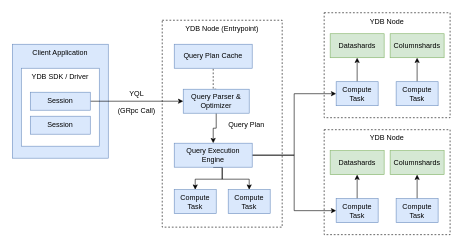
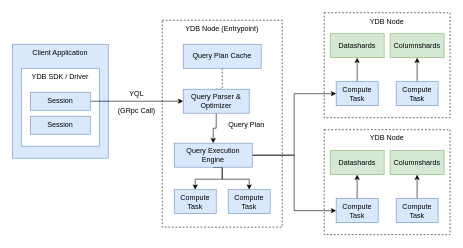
  <mxCell id="0" />
  <mxCell id="1" parent="0" />
  <mxCell id="2" value="YDB Node" style="dashed=1;rounded=0;whiteSpace=wrap;html=1;strokeColor=#000000;verticalAlign=top;" vertex="1" parent="1"><mxGeometry x="540" y="215.5" width="210" height="175" as="geometry" /></mxCell>
  <mxCell id="3" value="YDB Node" style="dashed=1;rounded=0;whiteSpace=wrap;html=1;strokeColor=#000000;verticalAlign=top;" vertex="1" parent="1"><mxGeometry x="540" y="20.5" width="210" height="175" as="geometry" /></mxCell>
  <mxCell id="4" value="YDB Node (Entrypoint)" style="dashed=1;rounded=0;whiteSpace=wrap;html=1;strokeColor=#000000;verticalAlign=top;" vertex="1" parent="1"><mxGeometry x="270" y="33" width="200" height="345" as="geometry" /></mxCell>
  <mxCell id="5" value="Client Application" style="rounded=0;whiteSpace=wrap;html=1;fillColor=#dae8fc;strokeColor=#6c8ebf;verticalAlign=top;" vertex="1" parent="1"><mxGeometry x="20" y="73" width="160" height="190" as="geometry" /></mxCell>
  <mxCell id="6" value="YDB SDK / Driver" style="rounded=0;whiteSpace=wrap;html=1;fillColor=#FFFFFF;strokeColor=#6c8ebf;verticalAlign=top;" vertex="1" parent="1"><mxGeometry x="35" y="113" width="130" height="130" as="geometry" /></mxCell>
  <mxCell id="7" style="edgeStyle=orthogonalEdgeStyle;rounded=0;orthogonalLoop=1;jettySize=auto;html=1;exitX=1;exitY=0.5;exitDx=0;exitDy=0;entryX=0;entryY=0.5;entryDx=0;entryDy=0;" edge="1" parent="1" source="8" target="12"><mxGeometry relative="1" as="geometry" /></mxCell>
  <mxCell id="8" value="Session" style="rounded=0;whiteSpace=wrap;html=1;fillColor=#dae8fc;strokeColor=#6c8ebf;" vertex="1" parent="1"><mxGeometry x="50" y="153" width="100" height="30" as="geometry" /></mxCell>
  <mxCell id="9" value="Session" style="rounded=0;whiteSpace=wrap;html=1;fillColor=#dae8fc;strokeColor=#6c8ebf;" vertex="1" parent="1"><mxGeometry x="50" y="193" width="100" height="30" as="geometry" /></mxCell>
  <mxCell id="10" style="edgeStyle=orthogonalEdgeStyle;rounded=0;orthogonalLoop=1;jettySize=auto;html=1;exitX=0.5;exitY=0;exitDx=0;exitDy=0;entryX=0.5;entryY=1;entryDx=0;entryDy=0;dashed=1;endArrow=none;startFill=0;" edge="1" parent="1" source="12" target="13"><mxGeometry relative="1" as="geometry" /></mxCell>
  <mxCell id="11" style="edgeStyle=orthogonalEdgeStyle;rounded=0;orthogonalLoop=1;jettySize=auto;html=1;exitX=0.5;exitY=1;exitDx=0;exitDy=0;entryX=0.5;entryY=0;entryDx=0;entryDy=0;" edge="1" parent="1" source="12" target="18"><mxGeometry relative="1" as="geometry" /></mxCell>
  <mxCell id="12" value="Query Parser &amp; Optimizer" style="rounded=0;whiteSpace=wrap;html=1;fillColor=#dae8fc;strokeColor=#6c8ebf;" vertex="1" parent="1"><mxGeometry x="305" y="148" width="110" height="40" as="geometry" /></mxCell>
- <mxCell id="13" value="Query Plan Cache" style="rounded=0;whiteSpace=wrap;html=1;fillColor=#dae8fc;strokeColor=#6c8ebf;" vertex="1" parent="1"><mxGeometry x="290" y="73" width="130" height="40" as="geometry" /></mxCell>
+ <mxCell id="13" value="Query Plan Cache" style="rounded=0;whiteSpace=wrap;html=1;fillColor=#dae8fc;strokeColor=#6c8ebf;" vertex="1" parent="1"><mxGeometry x="305" y="73" width="130" height="40" as="geometry" /></mxCell>
  <mxCell id="14" style="edgeStyle=orthogonalEdgeStyle;rounded=0;orthogonalLoop=1;jettySize=auto;html=1;exitX=1;exitY=0.5;exitDx=0;exitDy=0;entryX=0;entryY=0.5;entryDx=0;entryDy=0;" edge="1" parent="1" source="18" target="21"><mxGeometry relative="1" as="geometry" /></mxCell>
  <mxCell id="15" style="edgeStyle=orthogonalEdgeStyle;rounded=0;orthogonalLoop=1;jettySize=auto;html=1;exitX=1;exitY=0.5;exitDx=0;exitDy=0;entryX=0;entryY=0.5;entryDx=0;entryDy=0;" edge="1" parent="1" source="18" target="27"><mxGeometry relative="1" as="geometry" /></mxCell>
  <mxCell id="16" style="edgeStyle=orthogonalEdgeStyle;rounded=0;orthogonalLoop=1;jettySize=auto;html=1;exitX=0.5;exitY=1;exitDx=0;exitDy=0;entryX=0.5;entryY=0;entryDx=0;entryDy=0;" edge="1" parent="1" source="18" target="34"><mxGeometry relative="1" as="geometry"><Array as="points"><mxPoint x="370" y="298" /><mxPoint x="325" y="298" /></Array></mxGeometry></mxCell>
  <mxCell id="17" style="edgeStyle=orthogonalEdgeStyle;rounded=0;orthogonalLoop=1;jettySize=auto;html=1;exitX=0.5;exitY=1;exitDx=0;exitDy=0;entryX=0.5;entryY=0;entryDx=0;entryDy=0;" edge="1" parent="1" source="18" target="35"><mxGeometry relative="1" as="geometry"><Array as="points"><mxPoint x="370" y="298" /><mxPoint x="415" y="298" /></Array></mxGeometry></mxCell>
  <mxCell id="18" value="Query Execution Engine" style="rounded=0;whiteSpace=wrap;html=1;fillColor=#dae8fc;strokeColor=#6c8ebf;" vertex="1" parent="1"><mxGeometry x="290" y="238" width="130" height="40" as="geometry" /></mxCell>
  <mxCell id="19" value="(GRpc Call)" style="text;html=1;strokeColor=none;fillColor=none;align=center;verticalAlign=middle;" vertex="1" connectable="0" parent="1"><mxGeometry x="201.5" y="183" width="50" as="geometry" /></mxCell>
  <mxCell id="20" style="edgeStyle=orthogonalEdgeStyle;rounded=0;orthogonalLoop=1;jettySize=auto;html=1;exitX=0.5;exitY=0;exitDx=0;exitDy=0;entryX=0.5;entryY=1;entryDx=0;entryDy=0;" edge="1" parent="1" source="21" target="25"><mxGeometry relative="1" as="geometry" /></mxCell>
  <mxCell id="21" value="Compute&lt;br&gt;Task" style="rounded=0;whiteSpace=wrap;html=1;fillColor=#dae8fc;strokeColor=#6c8ebf;" vertex="1" parent="1"><mxGeometry x="560" y="135.5" width="70" height="40" as="geometry" /></mxCell>
  <mxCell id="22" style="edgeStyle=orthogonalEdgeStyle;rounded=0;orthogonalLoop=1;jettySize=auto;html=1;exitX=0.5;exitY=0;exitDx=0;exitDy=0;entryX=0.5;entryY=1;entryDx=0;entryDy=0;" edge="1" parent="1" source="23" target="24"><mxGeometry relative="1" as="geometry" /></mxCell>
  <mxCell id="23" value="Compute&lt;br&gt;Task" style="rounded=0;whiteSpace=wrap;html=1;fillColor=#dae8fc;strokeColor=#6c8ebf;" vertex="1" parent="1"><mxGeometry x="660" y="135.5" width="70" height="40" as="geometry" /></mxCell>
  <mxCell id="24" value="Columnshards" style="rounded=0;whiteSpace=wrap;html=1;fillColor=#d5e8d4;strokeColor=#82b366;" vertex="1" parent="1"><mxGeometry x="650" y="55.5" width="90" height="40" as="geometry" /></mxCell>
  <mxCell id="25" value="Datashards" style="rounded=0;whiteSpace=wrap;html=1;fillColor=#d5e8d4;strokeColor=#82b366;" vertex="1" parent="1"><mxGeometry x="550" y="55.5" width="90" height="40" as="geometry" /></mxCell>
  <mxCell id="26" style="edgeStyle=orthogonalEdgeStyle;rounded=0;orthogonalLoop=1;jettySize=auto;html=1;exitX=0.5;exitY=0;exitDx=0;exitDy=0;entryX=0.5;entryY=1;entryDx=0;entryDy=0;" edge="1" parent="1" source="27" target="31"><mxGeometry relative="1" as="geometry" /></mxCell>
  <mxCell id="27" value="Compute&lt;br&gt;Task" style="rounded=0;whiteSpace=wrap;html=1;fillColor=#dae8fc;strokeColor=#6c8ebf;" vertex="1" parent="1"><mxGeometry x="560" y="330.5" width="70" height="40" as="geometry" /></mxCell>
  <mxCell id="28" style="edgeStyle=orthogonalEdgeStyle;rounded=0;orthogonalLoop=1;jettySize=auto;html=1;exitX=0.5;exitY=0;exitDx=0;exitDy=0;entryX=0.5;entryY=1;entryDx=0;entryDy=0;" edge="1" parent="1" source="29" target="30"><mxGeometry relative="1" as="geometry" /></mxCell>
  <mxCell id="29" value="Compute&lt;br&gt;Task" style="rounded=0;whiteSpace=wrap;html=1;fillColor=#dae8fc;strokeColor=#6c8ebf;" vertex="1" parent="1"><mxGeometry x="660" y="330.5" width="70" height="40" as="geometry" /></mxCell>
  <mxCell id="30" value="Columnshards" style="rounded=0;whiteSpace=wrap;html=1;fillColor=#d5e8d4;strokeColor=#82b366;" vertex="1" parent="1"><mxGeometry x="650" y="250.5" width="90" height="40" as="geometry" /></mxCell>
  <mxCell id="31" value="Datashards" style="rounded=0;whiteSpace=wrap;html=1;fillColor=#d5e8d4;strokeColor=#82b366;" vertex="1" parent="1"><mxGeometry x="550" y="250.5" width="90" height="40" as="geometry" /></mxCell>
  <mxCell id="32" value="Query Plan" style="text;html=1;strokeColor=none;fillColor=none;align=center;verticalAlign=middle;" vertex="1" connectable="0" parent="1"><mxGeometry x="380" y="200.5" width="60" height="15" as="geometry" /></mxCell>
  <mxCell id="33" value="YQL" style="text;html=1;strokeColor=none;fillColor=none;align=center;verticalAlign=middle;" vertex="1" connectable="0" parent="1"><mxGeometry x="200" y="155.5" width="53" as="geometry" /></mxCell>
  <mxCell id="34" value="Compute&lt;br&gt;Task" style="rounded=0;whiteSpace=wrap;html=1;fillColor=#dae8fc;strokeColor=#6c8ebf;" vertex="1" parent="1"><mxGeometry x="290" y="315.5" width="70" height="40" as="geometry" /></mxCell>
  <mxCell id="35" value="Compute&lt;br&gt;Task" style="rounded=0;whiteSpace=wrap;html=1;fillColor=#dae8fc;strokeColor=#6c8ebf;" vertex="1" parent="1"><mxGeometry x="380" y="315.5" width="70" height="40" as="geometry" /></mxCell>
